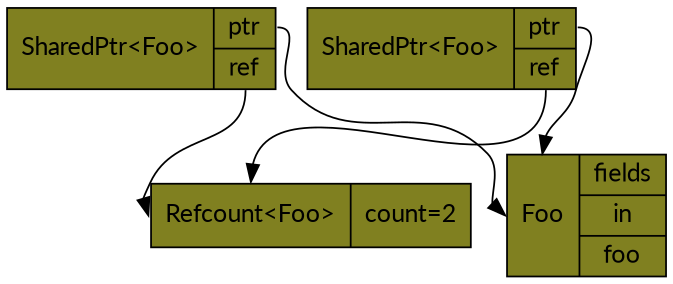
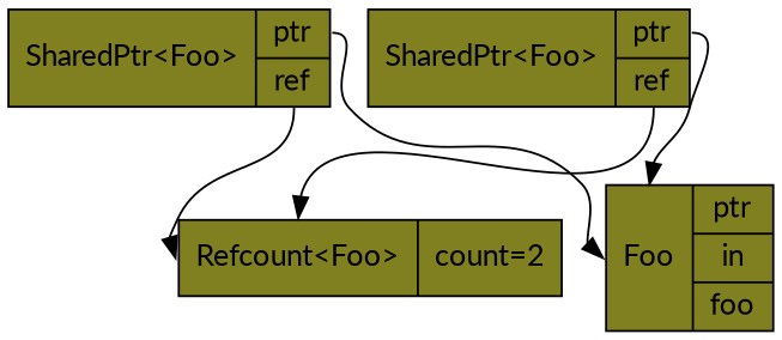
  digraph {
    fontname=Lato
    rankdir=TB
    node [fillcolor="#808020" fontname=Lato shape=record style=filled]
    edge [headport=ctrl tailport=control fontname=Lato]
    n1 [label="SharedPtr\<Foo\>|{<object>ptr|<control>ref}"]
    n2 [label="<ctrl>Refcount\<Foo\>|{count=2}"]
-   n3 [label="<foo>Foo|{fields|in|foo}"]
+   n3 [label="<foo>Foo|{ptr|in|foo}"]
    n4 [label="SharedPtr\<Foo\>|{<object>ptr|<control>ref}"]
    n1 -> n2
    n1 -> n3 [headport=foo tailport=object]
    n4 -> n2
    n4 -> n3 [headport=foo tailport=object]
  }
